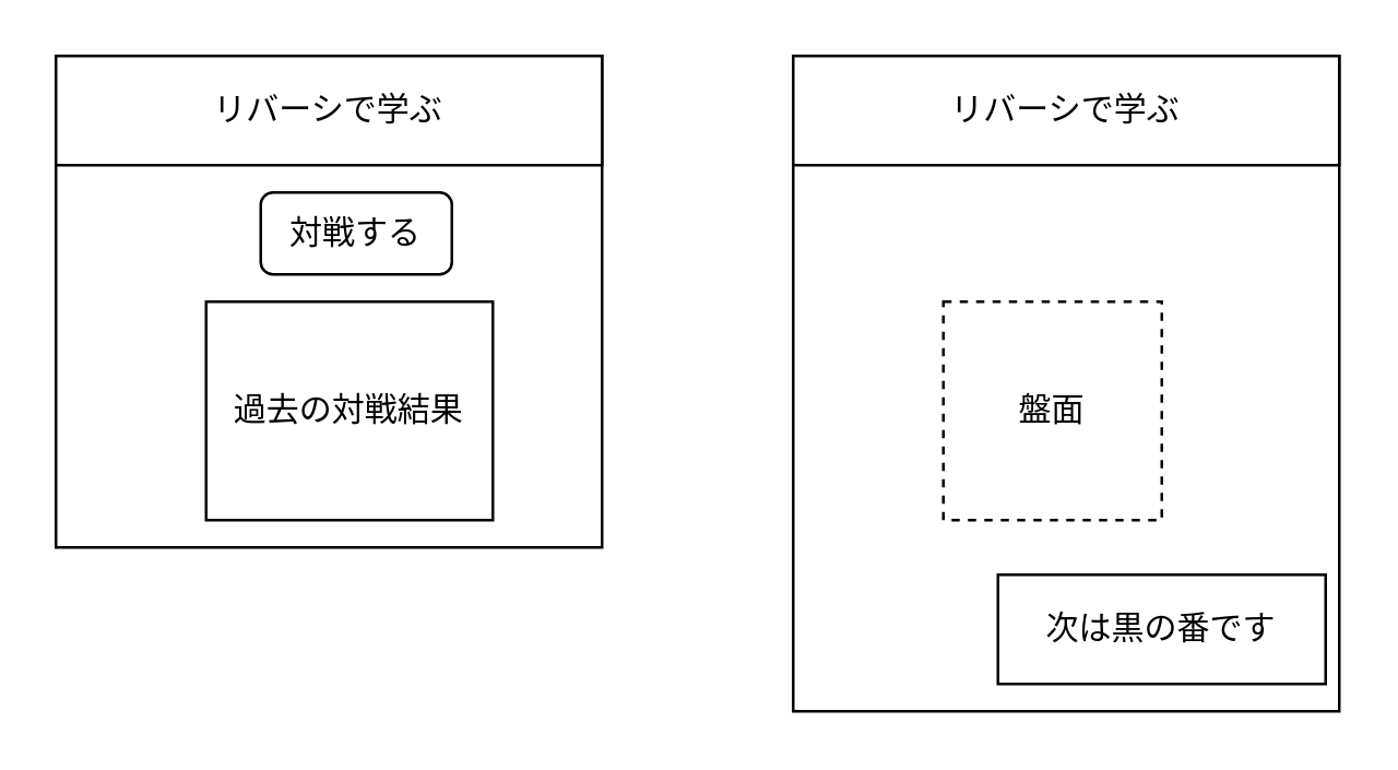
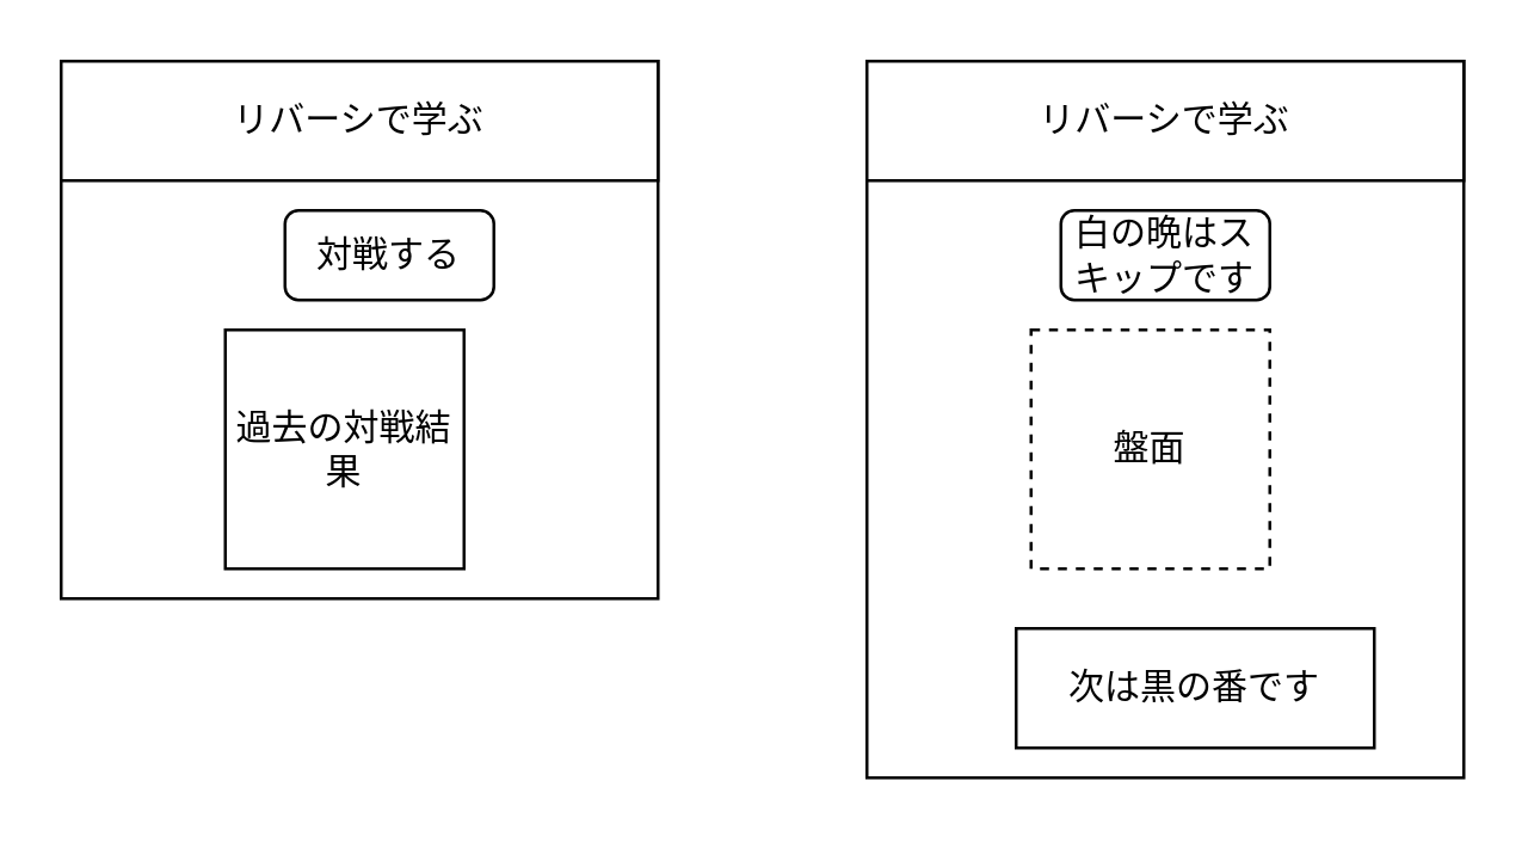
  <mxCell id="0" />
  <mxCell id="1" parent="0" />
  <mxCell id="2" value="" style="rounded=0;whiteSpace=wrap;html=1;" vertex="1" parent="1"><mxGeometry x="20" y="20" width="200" height="180" as="geometry" /></mxCell>
  <mxCell id="3" value="リバーシで学ぶ" style="rounded=0;whiteSpace=wrap;html=1;" vertex="1" parent="1"><mxGeometry x="20" y="20" width="200" height="40" as="geometry" /></mxCell>
  <mxCell id="4" value="対戦する" style="rounded=1;whiteSpace=wrap;html=1;" vertex="1" parent="1"><mxGeometry x="95" y="70" width="70" height="30" as="geometry" /></mxCell>
- <mxCell id="5" value="過去の対戦結果" style="whiteSpace=wrap;html=1;aspect=fixed;" vertex="1" parent="1"><mxGeometry x="75" y="110" width="105" height="80" as="geometry" /></mxCell>
+ <mxCell id="5" value="過去の対戦結果" style="whiteSpace=wrap;html=1;aspect=fixed;" vertex="1" parent="1"><mxGeometry x="75" y="110" width="80" height="80" as="geometry" /></mxCell>
  <mxCell id="6" value="" style="rounded=0;whiteSpace=wrap;html=1;" vertex="1" parent="1"><mxGeometry x="290" y="20" width="200" height="240" as="geometry" /></mxCell>
  <mxCell id="7" value="リバーシで学ぶ" style="rounded=0;whiteSpace=wrap;html=1;" vertex="1" parent="1"><mxGeometry x="290" y="20" width="200" height="40" as="geometry" /></mxCell>
+ <mxCell id="8" value="白の晩はスキップです" style="rounded=1;whiteSpace=wrap;html=1;" vertex="1" parent="1"><mxGeometry x="355" y="70" width="70" height="30" as="geometry" /></mxCell>
  <mxCell id="9" value="盤面" style="whiteSpace=wrap;html=1;aspect=fixed;dashed=1;" vertex="1" parent="1"><mxGeometry x="345" y="110" width="80" height="80" as="geometry" /></mxCell>
- <mxCell id="10" value="次は黒の番です" style="rounded=0;whiteSpace=wrap;html=1;" vertex="1" parent="1"><mxGeometry x="365" y="210" width="120" height="40" as="geometry" /></mxCell>
+ <mxCell id="10" value="次は黒の番です" style="rounded=0;whiteSpace=wrap;html=1;" vertex="1" parent="1"><mxGeometry x="340" y="210" width="120" height="40" as="geometry" /></mxCell>
